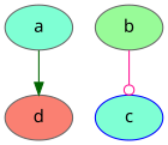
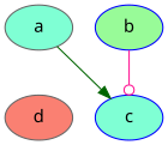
  digraph {
    fontname="Noto Sans"
    node [Weight=5 style=filled fillcolor=aquamarine color=gray40 fontname="Noto Sans"]
    edge [Weight=3 fontname="Noto Sans"]
    d [fillcolor=salmon]
-   b [Weight=6 fillcolor=palegreen]
+   b [Weight=6 fillcolor=palegreen color=blue]
    c [Weight=7 color=blue]
    a
    b -> c [color=deeppink arrowhead=odot]
-   a -> d [color=darkgreen arrowhead=normal]
+   a -> c [color=darkgreen arrowhead=normal]
  }
